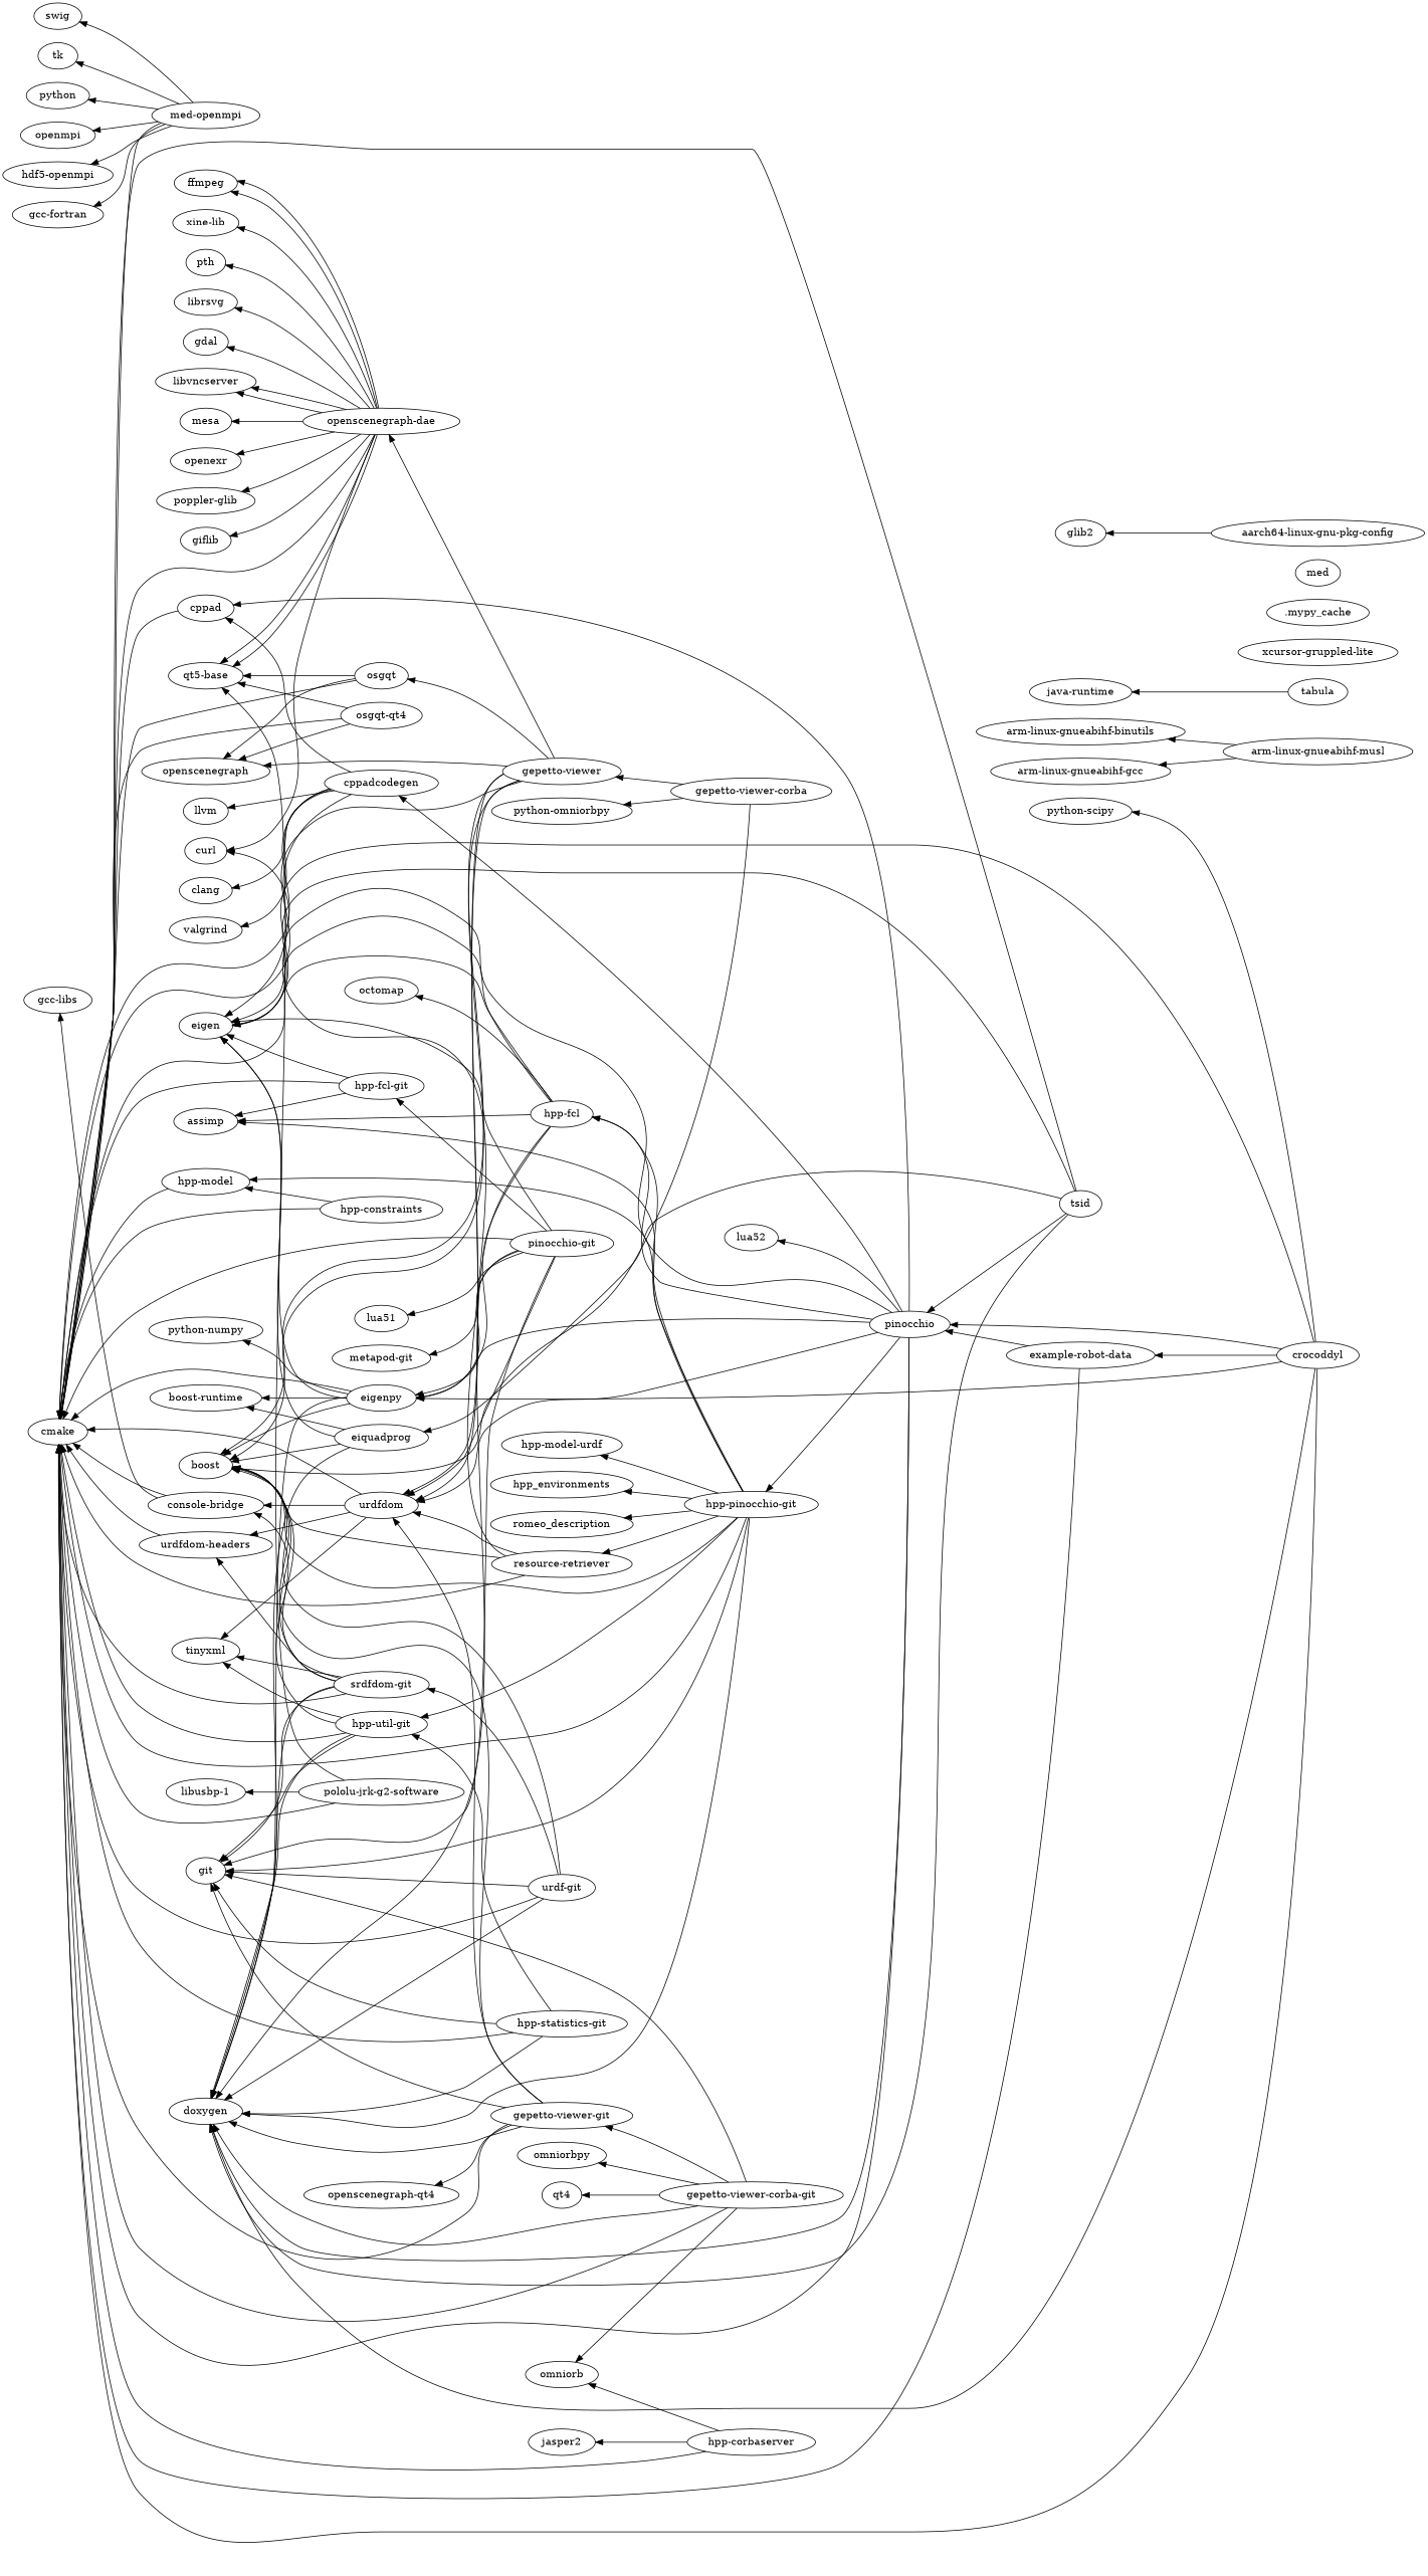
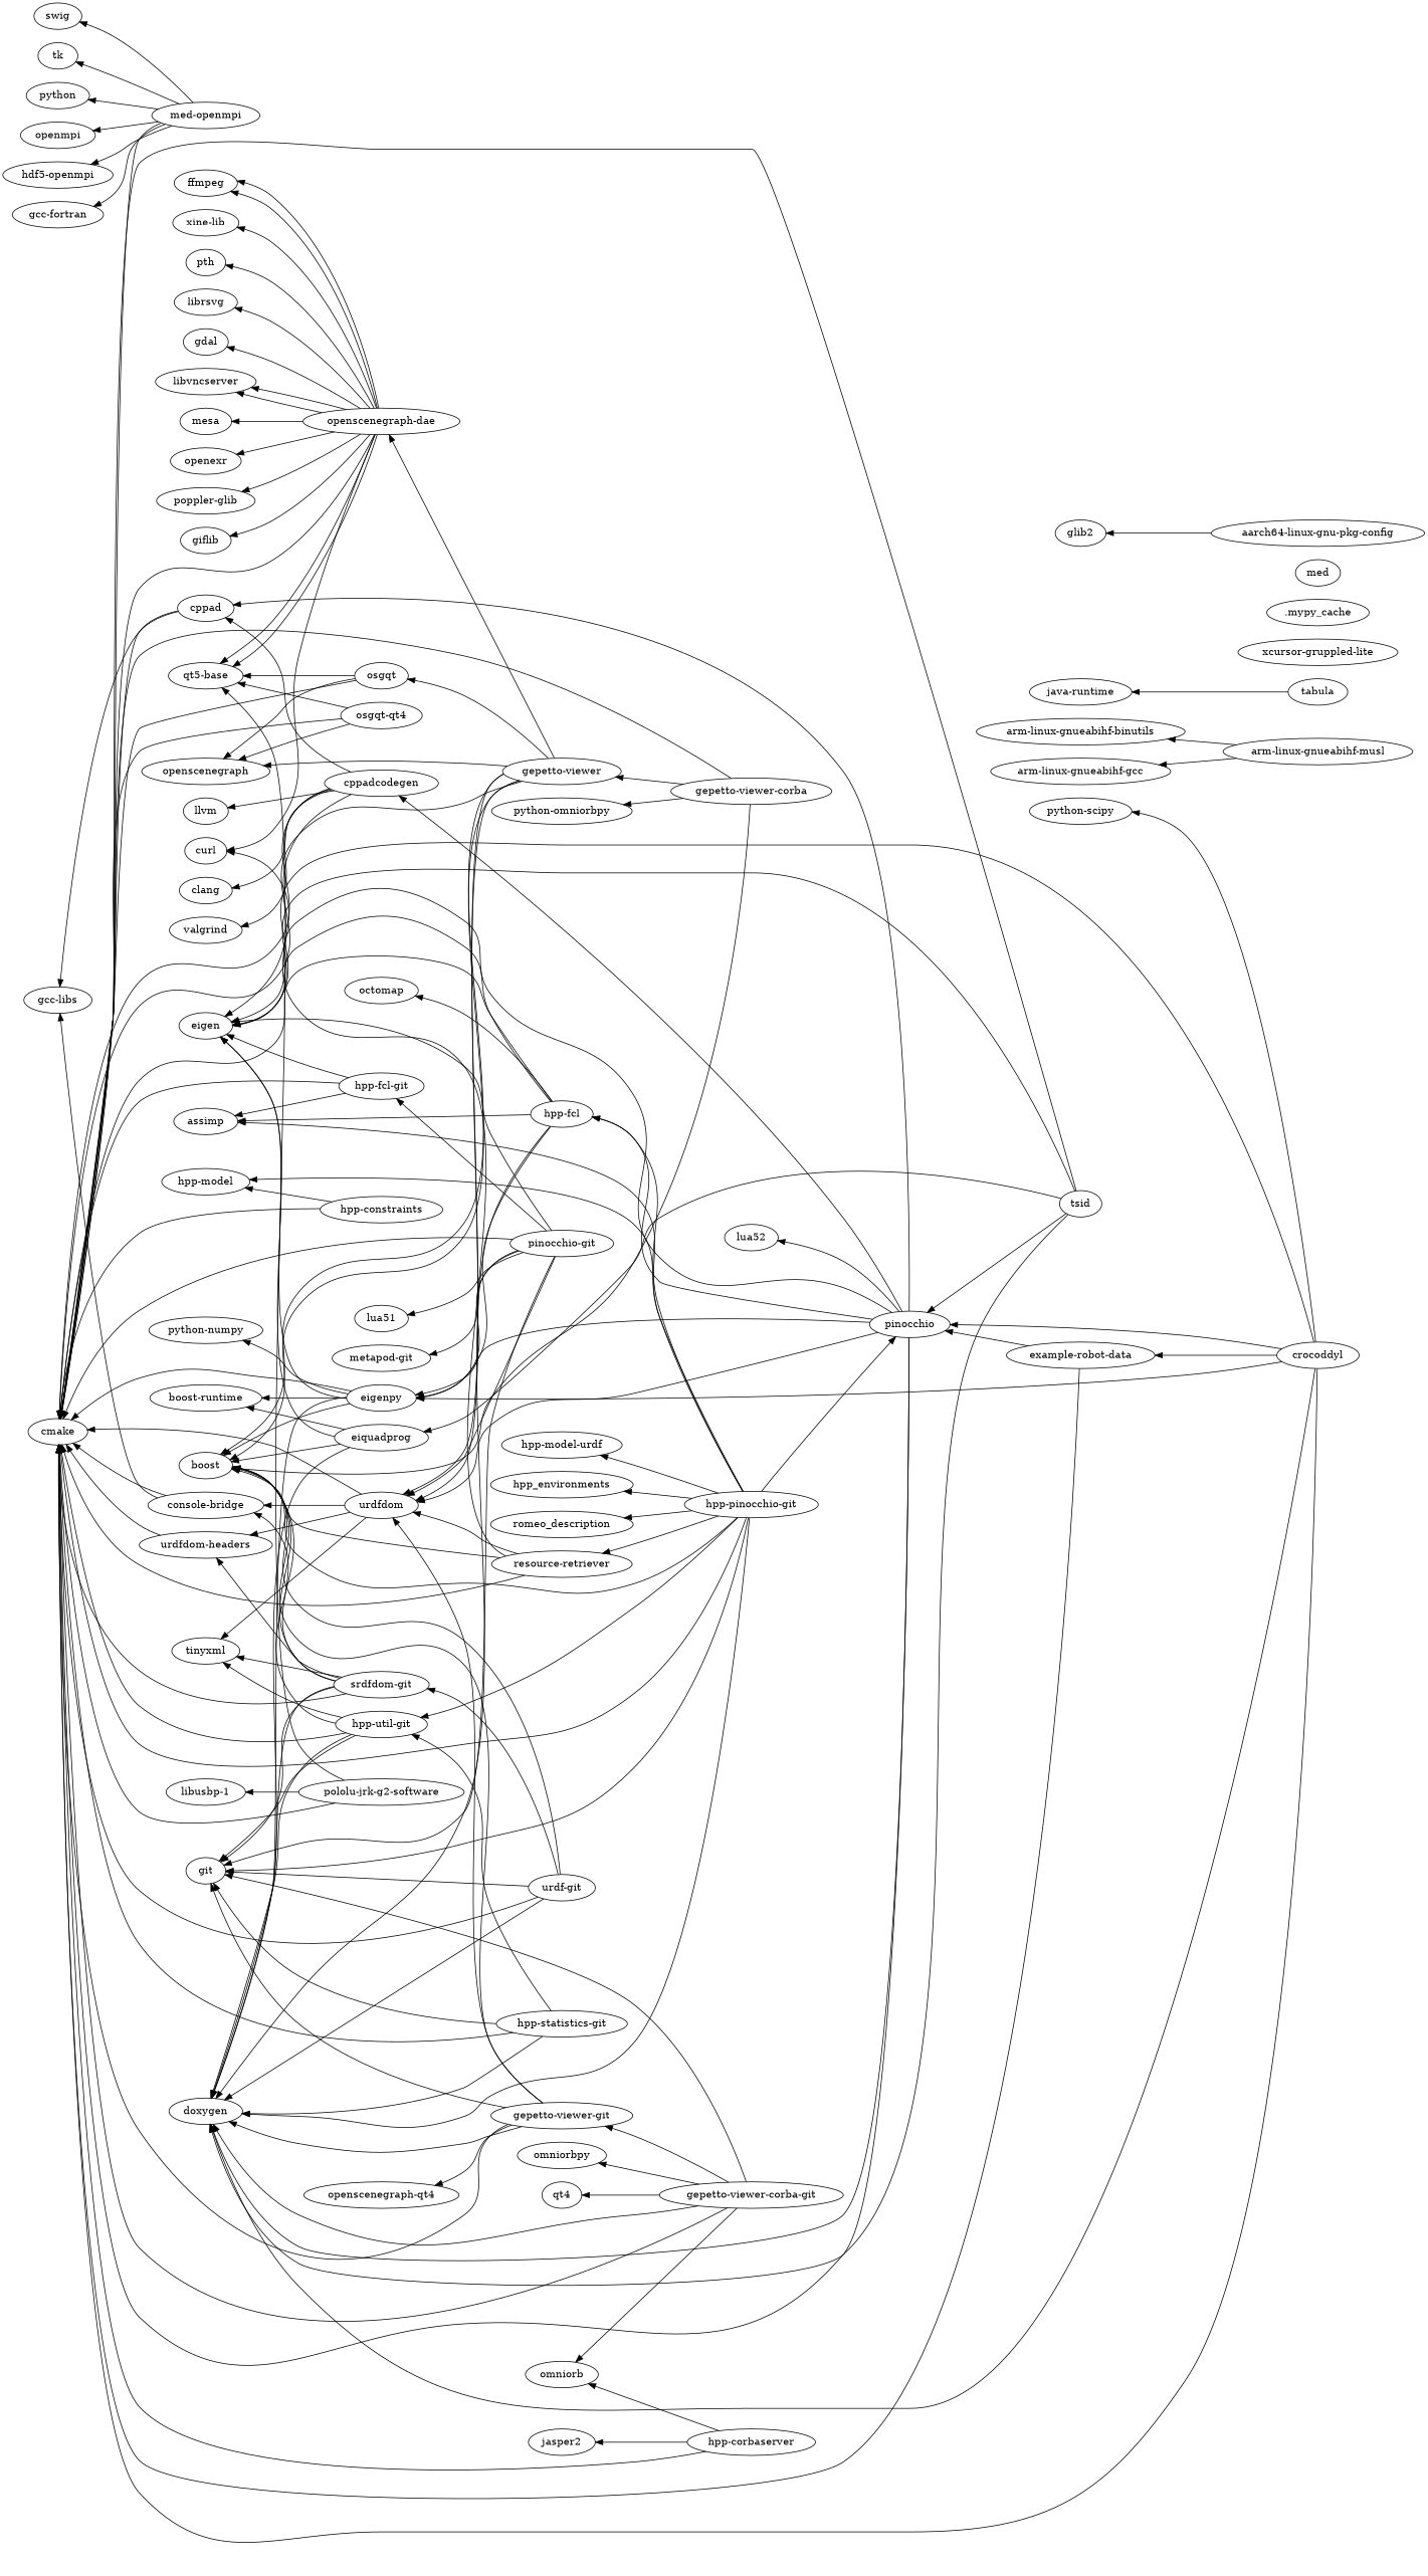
  digraph {
    rankdir=RL
    "urdfdom-headers"
    cmake
    "hpp-util-git"
    git
    doxygen
    boost
    tinyxml
    "hpp-constraints"
    "hpp-model"
    eiquadprog
    n11 [label="boost-runtime"]
    eigen
    "gepetto-viewer-corba"
    "gepetto-viewer"
    "python-omniorbpy"
    urdfdom
    osgqt
    openscenegraph
    "openscenegraph-dae"
    "hpp-fcl-git"
    assimp
    "resource-retriever"
    curl
    "console-bridge"
    "gepetto-viewer-corba-git"
    omniorb
    qt4
    omniorbpy
    "gepetto-viewer-git"
    "openscenegraph-qt4"
    "arm-linux-gnueabihf-musl"
    "arm-linux-gnueabihf-binutils"
    "arm-linux-gnueabihf-gcc"
    "hpp-statistics-git"
    tabula
    "java-runtime"
    "qt5-base"
    "hpp-corbaserver"
    n39 [label=jasper2]
    cppad
    "gcc-libs"
    "urdf-git"
    "srdfdom-git"
    "med-openmpi"
    python
    openmpi
    "hdf5-openmpi"
    "gcc-fortran"
    swig
    tk
    "pinocchio-git"
    lua51
    "metapod-git"
    eigenpy
    "python-numpy"
    "hpp-pinocchio-git"
    "hpp-model-urdf"
    pinocchio
    hpp_environments
    "hpp-fcl"
    romeo_description
    cppadcodegen
    lua52
    octomap
    "example-robot-data"
    ffmpeg
    "xine-lib"
    pth
    librsvg
    gdal
    libvncserver
    mesa
    openexr
    "poppler-glib"
    giflib
    llvm
    clang
    valgrind
    "xcursor-gruppled-lite"
    "osgqt-qt4"
    ".mypy_cache"
    tsid
    crocoddyl
    "python-scipy"
    med
    "pololu-jrk-g2-software"
    "libusbp-1"
    "aarch64-linux-gnu-pkg-config"
    glib2
    "urdfdom-headers" -> cmake
    "hpp-util-git" -> cmake
    "hpp-util-git" -> git
    "hpp-util-git" -> doxygen
    "hpp-util-git" -> boost
    "hpp-util-git" -> tinyxml
    "hpp-constraints" -> cmake
    "hpp-constraints" -> "hpp-model"
    eiquadprog -> doxygen
    eiquadprog -> boost
    eiquadprog -> n11
    eiquadprog -> eigen
-   "hpp-model" -> cmake
+   "gepetto-viewer-corba" -> cmake
    "gepetto-viewer-corba" -> boost
    "gepetto-viewer-corba" -> "gepetto-viewer"
    "gepetto-viewer-corba" -> "python-omniorbpy"
    "gepetto-viewer" -> cmake
    "gepetto-viewer" -> boost
    "gepetto-viewer" -> boost
    "gepetto-viewer" -> urdfdom
    "gepetto-viewer" -> urdfdom
    "gepetto-viewer" -> osgqt
    "gepetto-viewer" -> openscenegraph
    "gepetto-viewer" -> "openscenegraph-dae"
    urdfdom -> "urdfdom-headers"
    urdfdom -> cmake
    urdfdom -> tinyxml
    urdfdom -> "console-bridge"
    osgqt -> cmake
    osgqt -> openscenegraph
    osgqt -> "qt5-base"
    "openscenegraph-dae" -> cmake
    "openscenegraph-dae" -> curl
    "openscenegraph-dae" -> "qt5-base"
    "openscenegraph-dae" -> "qt5-base"
    "openscenegraph-dae" -> ffmpeg
    "openscenegraph-dae" -> ffmpeg
    "openscenegraph-dae" -> "xine-lib"
    "openscenegraph-dae" -> pth
    "openscenegraph-dae" -> librsvg
    "openscenegraph-dae" -> gdal
    "openscenegraph-dae" -> libvncserver
    "openscenegraph-dae" -> libvncserver
    "openscenegraph-dae" -> mesa
    "openscenegraph-dae" -> openexr
    "openscenegraph-dae" -> "poppler-glib"
    "openscenegraph-dae" -> giflib
    "hpp-fcl-git" -> cmake
    "hpp-fcl-git" -> eigen
    "hpp-fcl-git" -> assimp
    "resource-retriever" -> cmake
    "resource-retriever" -> boost
    "resource-retriever" -> urdfdom
    "resource-retriever" -> curl
    "console-bridge" -> cmake
    "console-bridge" -> "gcc-libs"
    "gepetto-viewer-corba-git" -> cmake
    "gepetto-viewer-corba-git" -> git
    "gepetto-viewer-corba-git" -> doxygen
    "gepetto-viewer-corba-git" -> omniorb
    "gepetto-viewer-corba-git" -> qt4
    "gepetto-viewer-corba-git" -> omniorbpy
    "gepetto-viewer-corba-git" -> "gepetto-viewer-git"
    "gepetto-viewer-git" -> cmake
    "gepetto-viewer-git" -> git
    "gepetto-viewer-git" -> doxygen
    "gepetto-viewer-git" -> boost
    "gepetto-viewer-git" -> urdfdom
    "gepetto-viewer-git" -> "openscenegraph-qt4"
    "arm-linux-gnueabihf-musl" -> "arm-linux-gnueabihf-binutils"
    "arm-linux-gnueabihf-musl" -> "arm-linux-gnueabihf-gcc"
    "hpp-statistics-git" -> cmake
    "hpp-statistics-git" -> "hpp-util-git"
    "hpp-statistics-git" -> git
    "hpp-statistics-git" -> doxygen
    tabula -> "java-runtime"
    "hpp-corbaserver" -> cmake
    "hpp-corbaserver" -> omniorb
    "hpp-corbaserver" -> n39
    cppad -> cmake
+   cppad -> "gcc-libs"
    "urdf-git" -> cmake
    "urdf-git" -> git
    "urdf-git" -> doxygen
    "urdf-git" -> boost
    "urdf-git" -> "srdfdom-git"
    "srdfdom-git" -> "urdfdom-headers"
    "srdfdom-git" -> cmake
    "srdfdom-git" -> git
    "srdfdom-git" -> doxygen
    "srdfdom-git" -> boost
    "srdfdom-git" -> tinyxml
    "srdfdom-git" -> "console-bridge"
    "med-openmpi" -> cmake
    "med-openmpi" -> python
    "med-openmpi" -> openmpi
    "med-openmpi" -> "hdf5-openmpi"
    "med-openmpi" -> "gcc-fortran"
    "med-openmpi" -> swig
    "med-openmpi" -> tk
    "pinocchio-git" -> cmake
    "pinocchio-git" -> git
    "pinocchio-git" -> eigen
    "pinocchio-git" -> urdfdom
    "pinocchio-git" -> "hpp-fcl-git"
    "pinocchio-git" -> lua51
    "pinocchio-git" -> "metapod-git"
    "pinocchio-git" -> eigenpy
    eigenpy -> cmake
    eigenpy -> doxygen
    eigenpy -> boost
    eigenpy -> n11
    eigenpy -> eigen
    eigenpy -> "python-numpy"
    "hpp-pinocchio-git" -> cmake
    "hpp-pinocchio-git" -> "hpp-util-git"
    "hpp-pinocchio-git" -> git
    "hpp-pinocchio-git" -> doxygen
    "hpp-pinocchio-git" -> boost
    "hpp-pinocchio-git" -> "hpp-model"
    "hpp-pinocchio-git" -> assimp
    "hpp-pinocchio-git" -> "resource-retriever"
    "hpp-pinocchio-git" -> "hpp-model-urdf"
-   pinocchio -> "hpp-pinocchio-git"
+   "hpp-pinocchio-git" -> pinocchio
    "hpp-pinocchio-git" -> hpp_environments
    "hpp-pinocchio-git" -> "hpp-fcl"
    "hpp-pinocchio-git" -> romeo_description
    pinocchio -> cmake
    pinocchio -> doxygen
    pinocchio -> eigen
    pinocchio -> urdfdom
    pinocchio -> cppad
    pinocchio -> eigenpy
    pinocchio -> "hpp-fcl"
    pinocchio -> cppadcodegen
    pinocchio -> lua52
    "hpp-fcl" -> cmake
    "hpp-fcl" -> doxygen
    "hpp-fcl" -> eigen
    "hpp-fcl" -> assimp
    "hpp-fcl" -> eigenpy
    "hpp-fcl" -> octomap
    cppadcodegen -> cmake
    cppadcodegen -> eigen
    cppadcodegen -> cppad
    cppadcodegen -> llvm
    cppadcodegen -> clang
    cppadcodegen -> valgrind
    "example-robot-data" -> cmake
    "example-robot-data" -> pinocchio
    "osgqt-qt4" -> cmake
    "osgqt-qt4" -> openscenegraph
    "osgqt-qt4" -> "qt5-base"
    tsid -> cmake
    tsid -> doxygen
    tsid -> eiquadprog
    tsid -> eigen
    tsid -> pinocchio
    crocoddyl -> cmake
    crocoddyl -> doxygen
    crocoddyl -> eigen
    crocoddyl -> eigenpy
    crocoddyl -> pinocchio
    crocoddyl -> "example-robot-data"
    crocoddyl -> "python-scipy"
    "pololu-jrk-g2-software" -> cmake
    "pololu-jrk-g2-software" -> "qt5-base"
    "pololu-jrk-g2-software" -> "libusbp-1"
    "aarch64-linux-gnu-pkg-config" -> glib2
  }
